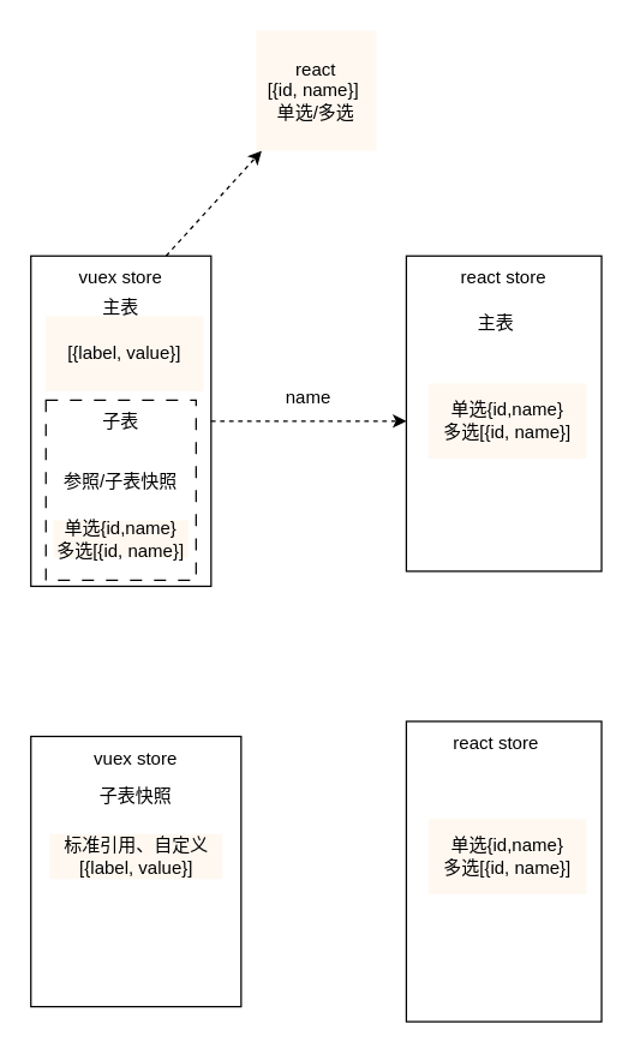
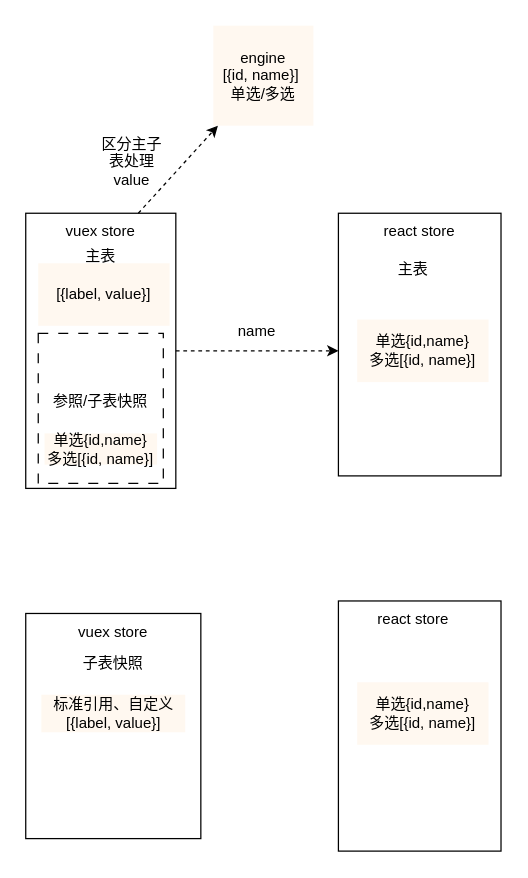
  <mxCell id="0" />
  <mxCell id="1" parent="0" />
  <mxCell id="2" value="" style="rounded=0;whiteSpace=wrap;html=1;fillColor=none;" vertex="1" parent="1"><mxGeometry x="20" y="170" width="120" height="220" as="geometry" /></mxCell>
  <mxCell id="3" value="vuex store" style="text;html=1;strokeColor=none;fillColor=none;align=center;verticalAlign=middle;whiteSpace=wrap;rounded=0;" vertex="1" parent="1"><mxGeometry x="50" y="170" width="60" height="30" as="geometry" /></mxCell>
  <mxCell id="4" value="" style="rounded=0;whiteSpace=wrap;html=1;fillColor=none;" vertex="1" parent="1"><mxGeometry x="270" y="170" width="130" height="210" as="geometry" /></mxCell>
  <mxCell id="5" value="react store" style="text;html=1;strokeColor=none;fillColor=none;align=center;verticalAlign=middle;whiteSpace=wrap;rounded=0;" vertex="1" parent="1"><mxGeometry x="300" y="480" width="60" height="30" as="geometry" /></mxCell>
  <mxCell id="6" value="主表" style="text;html=1;strokeColor=none;fillColor=none;align=center;verticalAlign=middle;whiteSpace=wrap;rounded=0;" vertex="1" parent="1"><mxGeometry x="50" y="190" width="60" height="30" as="geometry" /></mxCell>
  <mxCell id="7" value="主表" style="text;html=1;strokeColor=none;fillColor=none;align=center;verticalAlign=middle;whiteSpace=wrap;rounded=0;" vertex="1" parent="1"><mxGeometry x="300" y="200" width="60" height="30" as="geometry" /></mxCell>
  <mxCell id="8" value="" style="rounded=0;whiteSpace=wrap;html=1;fillColor=none;" vertex="1" parent="1"><mxGeometry x="20" y="490" width="140" height="180" as="geometry" /></mxCell>
  <mxCell id="9" value="子表快照" style="text;html=1;strokeColor=none;fillColor=none;align=center;verticalAlign=middle;whiteSpace=wrap;rounded=0;" vertex="1" parent="1"><mxGeometry x="60" y="515" width="60" height="30" as="geometry" /></mxCell>
  <mxCell id="10" value="vuex store" style="text;html=1;strokeColor=none;fillColor=none;align=center;verticalAlign=middle;whiteSpace=wrap;rounded=0;" vertex="1" parent="1"><mxGeometry x="60" y="490" width="60" height="30" as="geometry" /></mxCell>
  <mxCell id="11" value="" style="rounded=0;whiteSpace=wrap;html=1;fillColor=none;" vertex="1" parent="1"><mxGeometry x="270" y="480" width="130" height="200" as="geometry" /></mxCell>
  <mxCell id="12" value="标准引用、自定义&lt;br&gt;[{label, value}]" style="text;html=1;strokeColor=none;fillColor=#ffe6cc;align=center;verticalAlign=middle;whiteSpace=wrap;rounded=0;opacity=30;" vertex="1" parent="1"><mxGeometry x="32.5" y="555" width="115" height="30" as="geometry" /></mxCell>
  <mxCell id="13" value="react store" style="text;html=1;strokeColor=none;fillColor=none;align=center;verticalAlign=middle;whiteSpace=wrap;rounded=0;" vertex="1" parent="1"><mxGeometry x="305" y="170" width="60" height="30" as="geometry" /></mxCell>
- <mxCell id="14" value="react&lt;br&gt;[{id, name}]&amp;nbsp;&lt;br&gt;单选/多选" style="whiteSpace=wrap;html=1;aspect=fixed;fillColor=#ffe6cc;strokeColor=none;opacity=30;" vertex="1" parent="1"><mxGeometry x="170" y="20" width="80" height="80" as="geometry" /></mxCell>
+ <mxCell id="14" value="engine&lt;br&gt;[{id, name}]&amp;nbsp;&lt;br&gt;单选/多选" style="whiteSpace=wrap;html=1;aspect=fixed;fillColor=#ffe6cc;strokeColor=none;opacity=30;" vertex="1" parent="1"><mxGeometry x="170" y="20" width="80" height="80" as="geometry" /></mxCell>
  <mxCell id="15" value="" style="group;fillColor=none;strokeColor=none;opacity=30;" vertex="1" connectable="0" parent="1"><mxGeometry x="30" y="266" width="100" height="120" as="geometry" /></mxCell>
  <mxCell id="16" value="" style="group" vertex="1" connectable="0" parent="15"><mxGeometry width="100" height="120" as="geometry" /></mxCell>
  <mxCell id="17" value="" style="rounded=0;whiteSpace=wrap;html=1;fillColor=none;strokeColor=default;dashed=1;dashPattern=8 8;" vertex="1" parent="16"><mxGeometry width="100" height="120" as="geometry" /></mxCell>
  <mxCell id="18" value="参照/子表快照" style="text;html=1;strokeColor=none;fillColor=none;align=center;verticalAlign=middle;whiteSpace=wrap;rounded=0;" vertex="1" parent="16"><mxGeometry x="5" y="40" width="90" height="30" as="geometry" /></mxCell>
- <mxCell id="19" value="子表" style="text;html=1;strokeColor=none;fillColor=none;align=center;verticalAlign=middle;whiteSpace=wrap;rounded=0;" vertex="1" parent="16"><mxGeometry x="20" width="60" height="30" as="geometry" /></mxCell>
  <mxCell id="20" value="单选{id,name}&lt;br&gt;多选[{id, name}]" style="text;html=1;strokeColor=none;fillColor=#ffe6cc;align=center;verticalAlign=middle;whiteSpace=wrap;rounded=0;opacity=30;" vertex="1" parent="16"><mxGeometry x="5" y="80" width="90" height="25" as="geometry" /></mxCell>
  <mxCell id="21" value="单选{id,name}&lt;br style=&quot;border-color: var(--border-color);&quot;&gt;多选[{id, name}]" style="rounded=0;whiteSpace=wrap;html=1;strokeColor=none;fillColor=#ffe6cc;opacity=30;" vertex="1" parent="1"><mxGeometry x="285" y="255" width="105" height="50" as="geometry" /></mxCell>
  <mxCell id="22" value="单选{id,name}&lt;br style=&quot;border-color: var(--border-color);&quot;&gt;多选[{id, name}]" style="rounded=0;whiteSpace=wrap;html=1;strokeColor=none;fillColor=#ffe6cc;opacity=30;" vertex="1" parent="1"><mxGeometry x="285" y="545" width="105" height="50" as="geometry" /></mxCell>
  <mxCell id="23" value="" style="endArrow=classic;html=1;rounded=0;exitX=1;exitY=0.5;exitDx=0;exitDy=0;dashed=1;" edge="1" parent="1" source="2"><mxGeometry width="50" height="50" relative="1" as="geometry"><mxPoint x="210" y="320" as="sourcePoint" /><mxPoint x="270" y="280" as="targetPoint" /></mxGeometry></mxCell>
  <mxCell id="24" value="name" style="text;html=1;strokeColor=none;fillColor=none;align=center;verticalAlign=middle;whiteSpace=wrap;rounded=0;" vertex="1" parent="1"><mxGeometry x="175" y="250" width="60" height="30" as="geometry" /></mxCell>
  <mxCell id="25" value="[{label, value}]" style="rounded=0;whiteSpace=wrap;html=1;strokeColor=none;fillColor=#ffe6cc;opacity=30;" vertex="1" parent="1"><mxGeometry x="30" y="210" width="105" height="50" as="geometry" /></mxCell>
  <mxCell id="26" value="" style="endArrow=classic;html=1;rounded=0;dashed=1;" edge="1" parent="1" target="14"><mxGeometry width="50" height="50" relative="1" as="geometry"><mxPoint x="110" y="170" as="sourcePoint" /><mxPoint x="160" y="120" as="targetPoint" /></mxGeometry></mxCell>
+ <mxCell id="27" value="区分主子表处理value" style="text;html=1;strokeColor=none;fillColor=none;align=center;verticalAlign=middle;whiteSpace=wrap;rounded=0;" vertex="1" parent="1"><mxGeometry x="75" y="114" width="60" height="30" as="geometry" /></mxCell>
